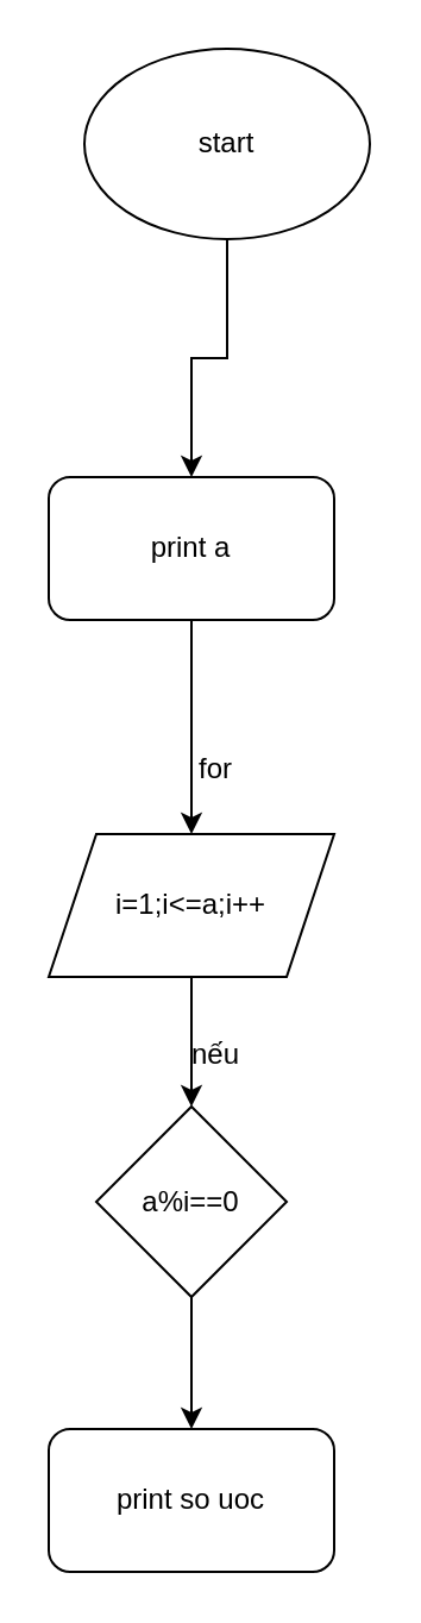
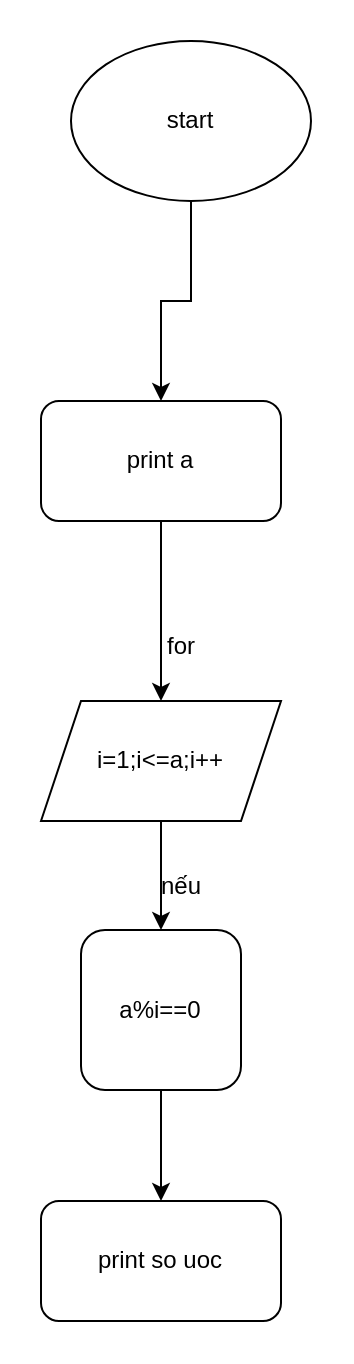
  <mxCell id="0" />
  <mxCell id="1" parent="0" />
  <mxCell id="2" value="" style="edgeStyle=orthogonalEdgeStyle;rounded=0;orthogonalLoop=1;jettySize=auto;html=1;" edge="1" parent="1" source="3" target="5"><mxGeometry relative="1" as="geometry" /></mxCell>
  <mxCell id="3" value="start" style="ellipse;whiteSpace=wrap;html=1;" vertex="1" parent="1"><mxGeometry x="35" y="20" width="120" height="80" as="geometry" /></mxCell>
  <mxCell id="4" value="" style="edgeStyle=orthogonalEdgeStyle;rounded=0;orthogonalLoop=1;jettySize=auto;html=1;" edge="1" parent="1" source="5"><mxGeometry relative="1" as="geometry"><mxPoint x="80" y="350" as="targetPoint" /></mxGeometry></mxCell>
  <mxCell id="5" value="print a" style="rounded=1;whiteSpace=wrap;html=1;" vertex="1" parent="1"><mxGeometry x="20" y="200" width="120" height="60" as="geometry" /></mxCell>
  <mxCell id="6" value="print so uoc" style="whiteSpace=wrap;html=1;rounded=1;" vertex="1" parent="1"><mxGeometry x="20" y="600" width="120" height="60" as="geometry" /></mxCell>
  <mxCell id="7" value="" style="edgeStyle=orthogonalEdgeStyle;rounded=0;orthogonalLoop=1;jettySize=auto;html=1;" edge="1" parent="1" source="8" target="11"><mxGeometry relative="1" as="geometry" /></mxCell>
  <mxCell id="8" value="i=1;i&amp;lt;=a;i++" style="shape=parallelogram;perimeter=parallelogramPerimeter;whiteSpace=wrap;html=1;fixedSize=1;" vertex="1" parent="1"><mxGeometry x="20" y="350" width="120" height="60" as="geometry" /></mxCell>
  <mxCell id="9" value="for" style="text;html=1;align=center;verticalAlign=middle;resizable=0;points=[];autosize=1;strokeColor=none;fillColor=none;" vertex="1" parent="1"><mxGeometry x="70" y="308" width="40" height="30" as="geometry" /></mxCell>
  <mxCell id="10" style="edgeStyle=orthogonalEdgeStyle;rounded=0;orthogonalLoop=1;jettySize=auto;html=1;entryX=0.5;entryY=0;entryDx=0;entryDy=0;" edge="1" parent="1" source="11" target="6"><mxGeometry relative="1" as="geometry" /></mxCell>
- <mxCell id="11" value="a%i==0" style="rhombus;whiteSpace=wrap;html=1;" vertex="1" parent="1"><mxGeometry x="40" y="464.5" width="80" height="80" as="geometry" /></mxCell>
+ <mxCell id="11" value="a%i==0" style="whiteSpace=wrap;html=1;rounded=1;" vertex="1" parent="1"><mxGeometry x="40" y="464.5" width="80" height="80" as="geometry" /></mxCell>
  <mxCell id="12" value="nếu" style="text;html=1;align=center;verticalAlign=middle;resizable=0;points=[];autosize=1;strokeColor=none;fillColor=none;" vertex="1" parent="1"><mxGeometry x="70" y="428" width="40" height="30" as="geometry" /></mxCell>
